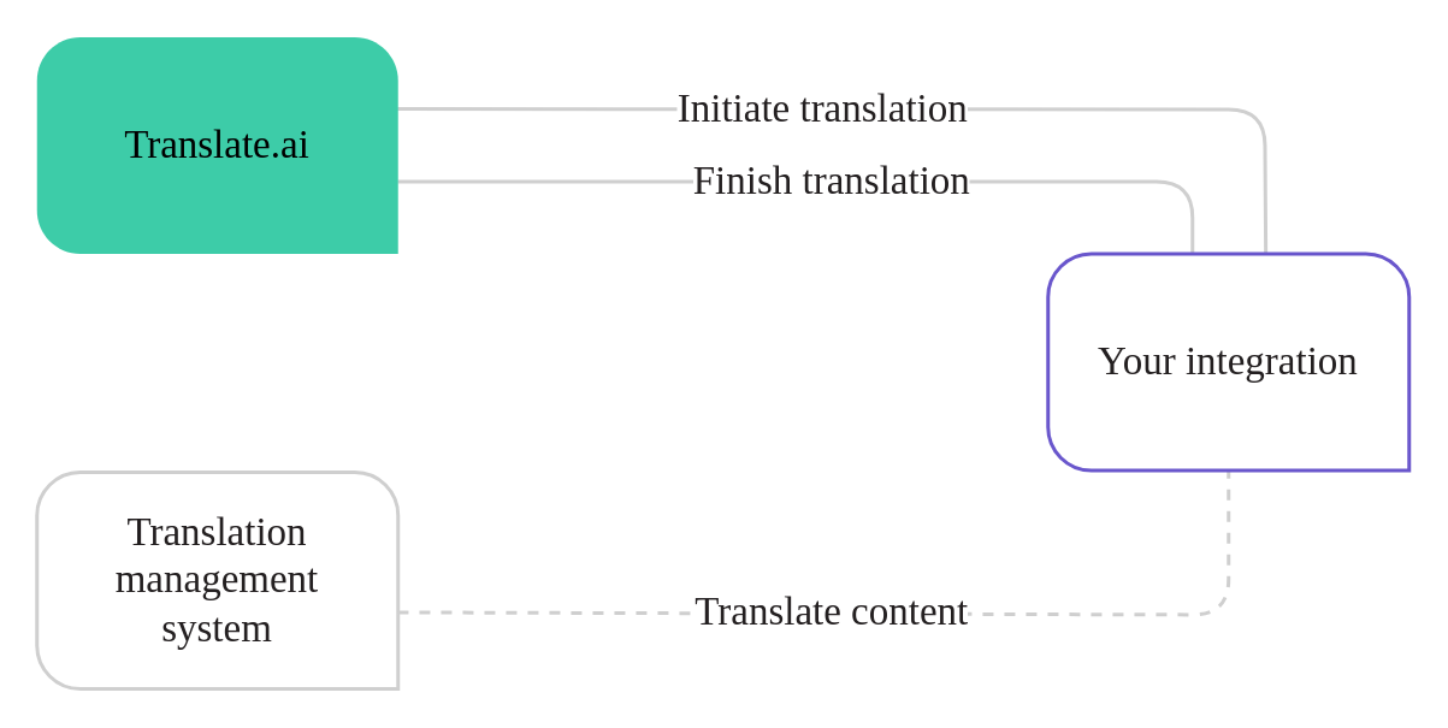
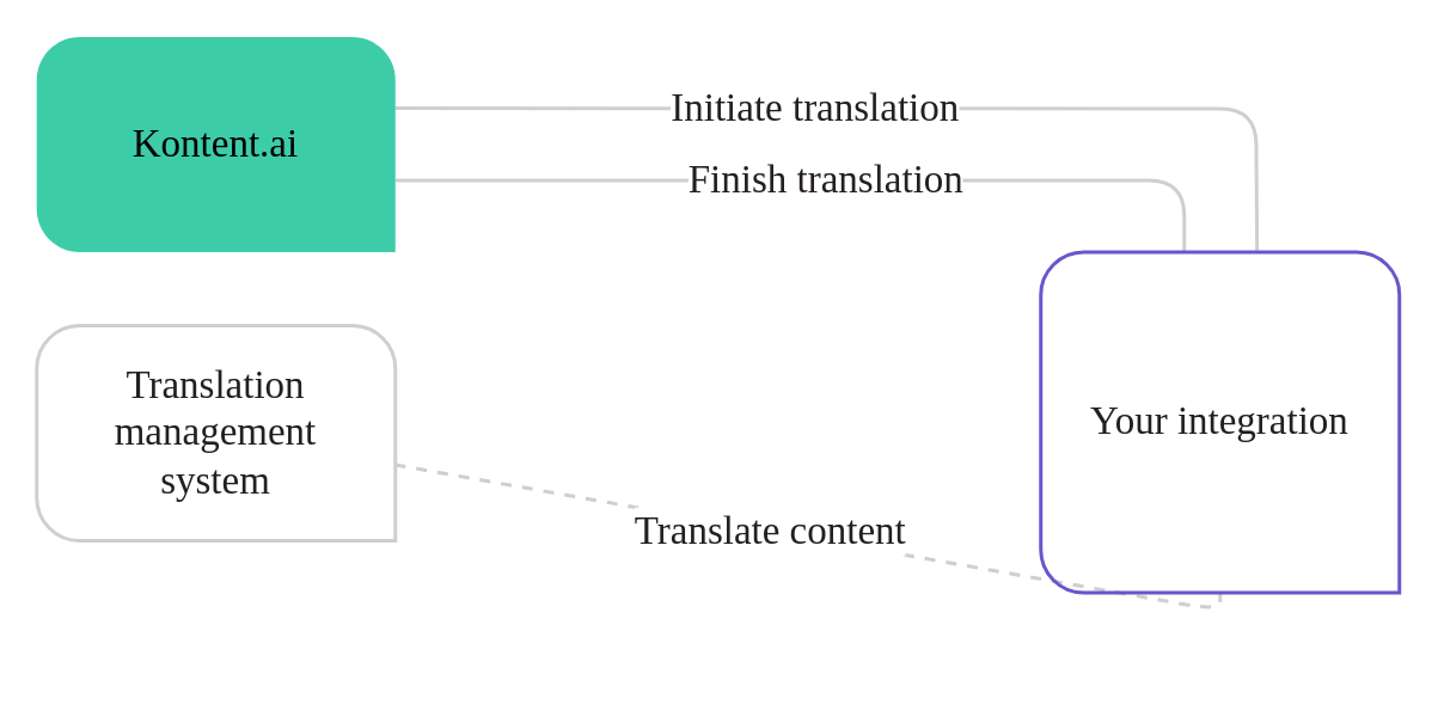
  <mxCell id="0" />
  <mxCell id="1" parent="0" />
- <mxCell id="2" value="Translation management system" style="verticalLabelPosition=middle;verticalAlign=middle;html=1;shape=mxgraph.basic.three_corner_round_rect;dx=12;whiteSpace=wrap;rounded=1;glass=0;flipV=0;strokeWidth=2;perimeterSpacing=0;strokeColor=#CFCFCF;fillColor=none;flipH=1;labelPosition=center;align=center;fontColor=#231F20;fontSize=22;fontFamily=Work Sans;fontSource=https%3A%2F%2Ffonts.googleapis.com%2Fcss%3Ffamily%3DWork%2BSans;spacing=20;overflow=hidden;" parent="1" vertex="1"><mxGeometry x="20" y="261" width="200" height="120" as="geometry" /></mxCell>
+ <mxCell id="2" value="Translation management system" style="verticalLabelPosition=middle;verticalAlign=middle;html=1;shape=mxgraph.basic.three_corner_round_rect;dx=12;whiteSpace=wrap;rounded=1;glass=0;flipV=0;strokeWidth=2;perimeterSpacing=0;strokeColor=#CFCFCF;fillColor=none;flipH=1;labelPosition=center;align=center;fontColor=#231F20;fontSize=22;fontFamily=Work Sans;fontSource=https%3A%2F%2Ffonts.googleapis.com%2Fcss%3Ffamily%3DWork%2BSans;spacing=20;overflow=hidden;" parent="1" vertex="1"><mxGeometry x="20" y="181" width="200" height="120" as="geometry" /></mxCell>
  <mxCell id="3" value="Initiate translation" style="endArrow=none;endFill=0;endSize=12;html=1;rounded=1;fontFamily=Work Sans;fontSource=https%3A%2F%2Ffonts.googleapis.com%2Fcss%3Ffamily%3DWork%2BSans;fontSize=22;fontColor=#231F20;strokeColor=#CFCFCF;strokeWidth=2;orthogonalLoop=0;arcSize=40;startArrow=none;startFill=0;entryX=0.397;entryY=-0.004;entryDx=0;entryDy=0;entryPerimeter=0;exitX=0.002;exitY=0.331;exitDx=0;exitDy=0;exitPerimeter=0;" parent="1" edge="1" target="6" source="7"><mxGeometry x="-0.162" width="160" relative="1" as="geometry"><mxPoint x="221" y="66" as="sourcePoint" /><mxPoint x="700" y="130" as="targetPoint" /><mxPoint as="offset" /><Array as="points"><mxPoint x="700" y="60" /></Array></mxGeometry></mxCell>
  <mxCell id="4" value="Translate content" style="endArrow=none;endFill=0;endSize=12;html=1;fontFamily=Work Sans;fontSource=https%3A%2F%2Ffonts.googleapis.com%2Fcss%3Ffamily%3DWork%2BSans;fontSize=22;fontColor=#231F20;strokeColor=#CFCFCF;strokeWidth=2;orthogonalLoop=0;arcSize=40;startArrow=none;startFill=0;exitX=0.001;exitY=0.647;exitDx=0;exitDy=0;exitPerimeter=0;rounded=1;dashed=1;" parent="1" edge="1" target="6" source="2"><mxGeometry x="-0.111" width="160" relative="1" as="geometry"><mxPoint x="659" y="109" as="sourcePoint" /><mxPoint x="770" y="250" as="targetPoint" /><mxPoint as="offset" /><Array as="points"><mxPoint x="680" y="340" /></Array></mxGeometry></mxCell>
  <mxCell id="5" value="Finish translation" style="endArrow=none;endFill=0;endSize=12;html=1;rounded=1;fontFamily=Work Sans;fontSource=https%3A%2F%2Ffonts.googleapis.com%2Fcss%3Ffamily%3DWork%2BSans;fontSize=22;fontColor=#231F20;strokeColor=#CFCFCF;strokeWidth=2;orthogonalLoop=0;arcSize=40;startArrow=none;startFill=0;exitX=0.001;exitY=0.666;exitDx=0;exitDy=0;exitPerimeter=0;entryX=0.6;entryY=0;entryDx=0;entryDy=0;entryPerimeter=0;" parent="1" source="7" target="6" edge="1"><mxGeometry width="160" relative="1" as="geometry"><mxPoint x="230" y="100" as="sourcePoint" /><mxPoint x="660" y="130" as="targetPoint" /><mxPoint as="offset" /><Array as="points"><mxPoint x="660" y="100" /></Array></mxGeometry></mxCell>
- <mxCell id="6" value="Your integration" style="verticalLabelPosition=middle;verticalAlign=middle;html=1;shape=mxgraph.basic.three_corner_round_rect;dx=12;whiteSpace=wrap;rounded=1;glass=0;flipV=0;strokeWidth=2;perimeterSpacing=0;strokeColor=#6956cc;fillColor=none;flipH=1;labelPosition=center;align=center;fontColor=#231F20;fontSize=22;fontFamily=Work Sans;fontSource=https%3A%2F%2Ffonts.googleapis.com%2Fcss%3Ffamily%3DWork%2BSans;spacing=20;overflow=hidden;" parent="1" vertex="1"><mxGeometry x="580" y="140" width="200" height="120" as="geometry" /></mxCell>
- <mxCell id="7" value="&lt;font style=&quot;font-size: 22px;&quot;&gt;Translate.ai&lt;/font&gt;" style="verticalLabelPosition=middle;verticalAlign=middle;html=1;shape=mxgraph.basic.three_corner_round_rect;dx=12;whiteSpace=wrap;rounded=1;glass=0;flipV=0;strokeWidth=2;perimeterSpacing=0;strokeColor=none;fillColor=#3dcca8;flipH=1;labelPosition=center;align=center;fontFamily=Work Sans;fontSource=https%3A%2F%2Ffonts.googleapis.com%2Fcss%3Ffamily%3DWork%2BSans;spacing=20;overflow=hidden;" parent="1" vertex="1"><mxGeometry x="20" y="20" width="200" height="120" as="geometry" /></mxCell>
+ <mxCell id="6" value="Your integration" style="verticalLabelPosition=middle;verticalAlign=middle;html=1;shape=mxgraph.basic.three_corner_round_rect;dx=12;whiteSpace=wrap;rounded=1;glass=0;flipV=0;strokeWidth=2;perimeterSpacing=0;strokeColor=#6956cc;fillColor=none;flipH=1;labelPosition=center;align=center;fontColor=#231F20;fontSize=22;fontFamily=Work Sans;fontSource=https%3A%2F%2Ffonts.googleapis.com%2Fcss%3Ffamily%3DWork%2BSans;spacing=20;overflow=hidden;" parent="1" vertex="1"><mxGeometry x="580" y="140" width="200" height="190" as="geometry" /></mxCell>
+ <mxCell id="7" value="&lt;font style=&quot;font-size: 22px;&quot;&gt;Kontent.ai&lt;/font&gt;" style="verticalLabelPosition=middle;verticalAlign=middle;html=1;shape=mxgraph.basic.three_corner_round_rect;dx=12;whiteSpace=wrap;rounded=1;glass=0;flipV=0;strokeWidth=2;perimeterSpacing=0;strokeColor=none;fillColor=#3dcca8;flipH=1;labelPosition=center;align=center;fontFamily=Work Sans;fontSource=https%3A%2F%2Ffonts.googleapis.com%2Fcss%3Ffamily%3DWork%2BSans;spacing=20;overflow=hidden;" parent="1" vertex="1"><mxGeometry x="20" y="20" width="200" height="120" as="geometry" /></mxCell>
